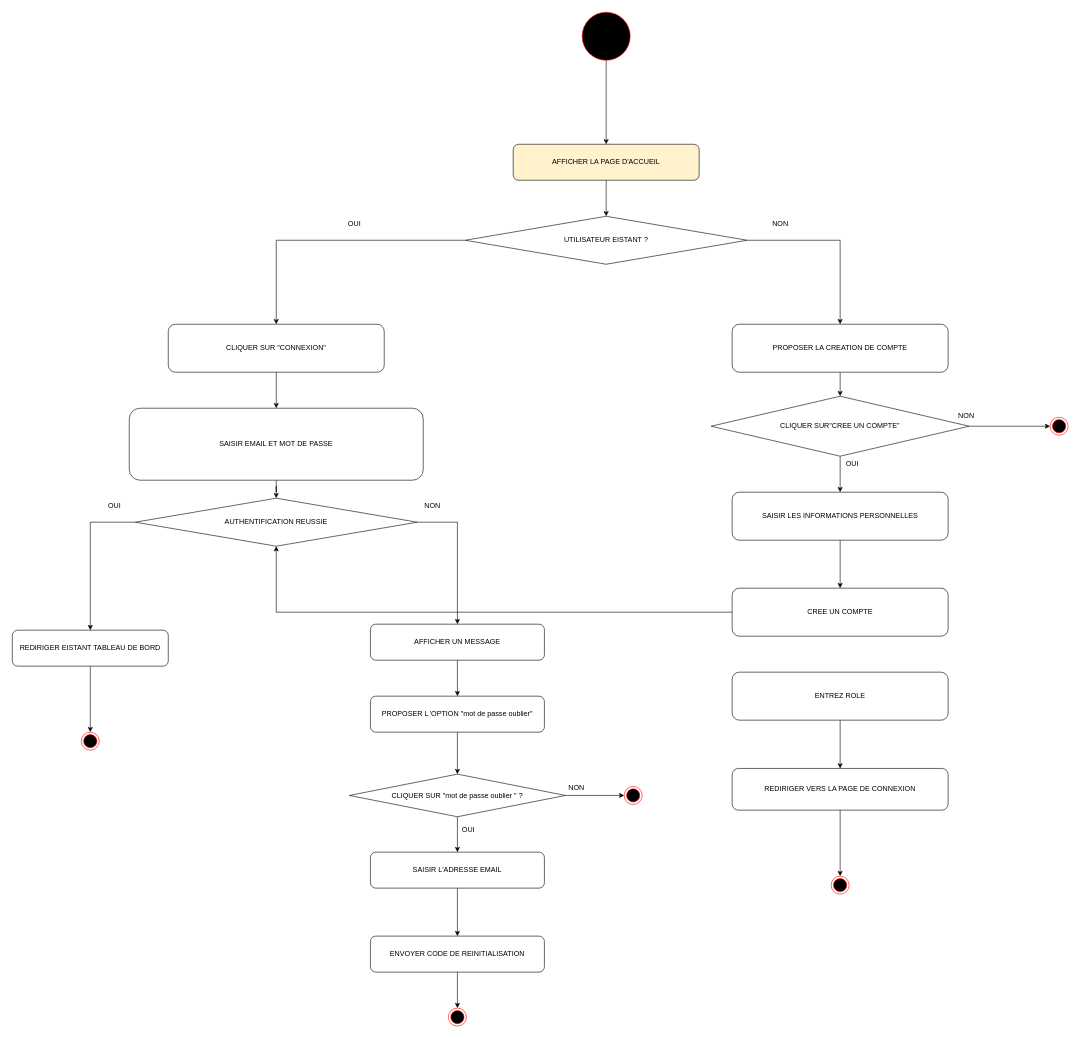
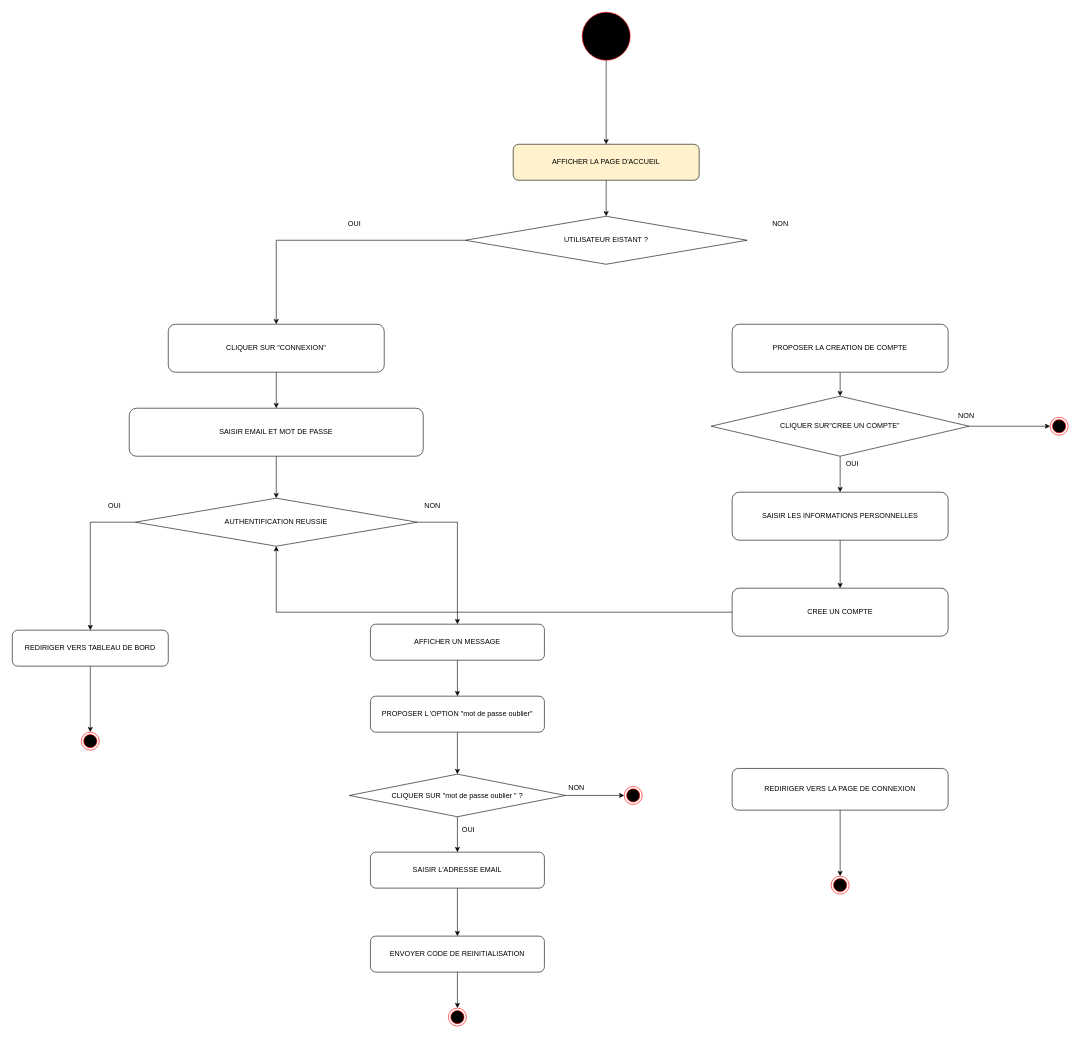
  <mxCell id="0" />
  <mxCell id="1" parent="0" />
  <mxCell id="2" value="" style="edgeStyle=orthogonalEdgeStyle;rounded=0;orthogonalLoop=1;jettySize=auto;html=1;" edge="1" parent="1" source="3" target="42"><mxGeometry relative="1" as="geometry" /></mxCell>
  <mxCell id="3" value="PROPOSER L&lt;span style=&quot;white-space: pre;&quot;&gt;&#09;&lt;/span&gt;'OPTION &quot;mot de passe oublier&quot;" style="rounded=1;whiteSpace=wrap;html=1;" vertex="1" parent="1"><mxGeometry x="617" y="1160" width="290" height="60" as="geometry" /></mxCell>
  <mxCell id="4" value="" style="edgeStyle=orthogonalEdgeStyle;rounded=0;orthogonalLoop=1;jettySize=auto;html=1;" edge="1" parent="1" source="5" target="20"><mxGeometry relative="1" as="geometry" /></mxCell>
- <mxCell id="5" value="SAISIR EMAIL ET MOT DE PASSE" style="rounded=1;whiteSpace=wrap;html=1;" vertex="1" parent="1"><mxGeometry x="215" y="680" width="490" height="120" as="geometry" /></mxCell>
+ <mxCell id="5" value="SAISIR EMAIL ET MOT DE PASSE" style="rounded=1;whiteSpace=wrap;html=1;" vertex="1" parent="1"><mxGeometry x="215" y="680" width="490" height="80" as="geometry" /></mxCell>
  <mxCell id="6" value="" style="edgeStyle=orthogonalEdgeStyle;rounded=0;orthogonalLoop=1;jettySize=auto;html=1;" edge="1" parent="1" source="7"><mxGeometry relative="1" as="geometry"><mxPoint x="150" y="1220" as="targetPoint" /></mxGeometry></mxCell>
- <mxCell id="7" value="REDIRIGER EISTANT TABLEAU DE BORD" style="rounded=1;whiteSpace=wrap;html=1;" vertex="1" parent="1"><mxGeometry x="20" y="1050" width="260" height="60" as="geometry" /></mxCell>
+ <mxCell id="7" value="REDIRIGER VERS TABLEAU DE BORD" style="rounded=1;whiteSpace=wrap;html=1;" vertex="1" parent="1"><mxGeometry x="20" y="1050" width="260" height="60" as="geometry" /></mxCell>
  <mxCell id="8" value="" style="edgeStyle=orthogonalEdgeStyle;rounded=0;orthogonalLoop=1;jettySize=auto;html=1;" edge="1" parent="1" source="9" target="5"><mxGeometry relative="1" as="geometry" /></mxCell>
  <mxCell id="9" value="CLIQUER SUR &quot;CONNEXION&quot;" style="rounded=1;whiteSpace=wrap;html=1;" vertex="1" parent="1"><mxGeometry x="280" y="540" width="360" height="80" as="geometry" /></mxCell>
  <mxCell id="10" value="" style="edgeStyle=orthogonalEdgeStyle;rounded=0;orthogonalLoop=1;jettySize=auto;html=1;" edge="1" parent="1" source="11" target="24"><mxGeometry relative="1" as="geometry" /></mxCell>
  <mxCell id="11" value="AFFICHER LA PAGE D'ACCUEIL" style="rounded=1;whiteSpace=wrap;html=1;fillColor=#fff2cc;" vertex="1" parent="1"><mxGeometry x="855" y="240" width="310" height="60" as="geometry" /></mxCell>
  <mxCell id="12" value="" style="edgeStyle=orthogonalEdgeStyle;rounded=0;orthogonalLoop=1;jettySize=auto;html=1;" edge="1" parent="1" source="13" target="49"><mxGeometry relative="1" as="geometry" /></mxCell>
  <mxCell id="13" value="ENVOYER CODE DE REINITIALISATION" style="rounded=1;whiteSpace=wrap;html=1;" vertex="1" parent="1"><mxGeometry x="617" y="1560" width="290" height="60" as="geometry" /></mxCell>
  <mxCell id="14" value="" style="edgeStyle=orthogonalEdgeStyle;rounded=0;orthogonalLoop=1;jettySize=auto;html=1;" edge="1" parent="1" source="15" target="3"><mxGeometry relative="1" as="geometry" /></mxCell>
  <mxCell id="15" value="AFFICHER UN MESSAGE" style="rounded=1;whiteSpace=wrap;html=1;" vertex="1" parent="1"><mxGeometry x="617" y="1040" width="290" height="60" as="geometry" /></mxCell>
  <mxCell id="16" value="" style="edgeStyle=orthogonalEdgeStyle;rounded=0;orthogonalLoop=1;jettySize=auto;html=1;" edge="1" parent="1" source="17" target="13"><mxGeometry relative="1" as="geometry" /></mxCell>
  <mxCell id="17" value="SAISIR L'ADRESSE EMAIL" style="rounded=1;whiteSpace=wrap;html=1;" vertex="1" parent="1"><mxGeometry x="617" y="1420" width="290" height="60" as="geometry" /></mxCell>
  <mxCell id="18" style="edgeStyle=orthogonalEdgeStyle;rounded=0;orthogonalLoop=1;jettySize=auto;html=1;exitX=0;exitY=0.5;exitDx=0;exitDy=0;entryX=0.5;entryY=0;entryDx=0;entryDy=0;" edge="1" parent="1" source="20" target="7"><mxGeometry relative="1" as="geometry" /></mxCell>
  <mxCell id="19" style="edgeStyle=orthogonalEdgeStyle;rounded=0;orthogonalLoop=1;jettySize=auto;html=1;exitX=1;exitY=0.5;exitDx=0;exitDy=0;entryX=0.5;entryY=0;entryDx=0;entryDy=0;" edge="1" parent="1" source="20" target="15"><mxGeometry relative="1" as="geometry" /></mxCell>
  <mxCell id="20" value="AUTHENTIFICATION REUSSIE" style="rhombus;whiteSpace=wrap;html=1;" vertex="1" parent="1"><mxGeometry x="225" y="830" width="470" height="80" as="geometry" /></mxCell>
  <mxCell id="21" value="" style="ellipse;html=1;shape=endState;fillColor=#000000;strokeColor=#ff0000;" vertex="1" parent="1"><mxGeometry x="135" y="1220" width="30" height="30" as="geometry" /></mxCell>
  <mxCell id="22" style="edgeStyle=orthogonalEdgeStyle;rounded=0;orthogonalLoop=1;jettySize=auto;html=1;entryX=0.5;entryY=0;entryDx=0;entryDy=0;" edge="1" parent="1" source="24" target="9"><mxGeometry relative="1" as="geometry" /></mxCell>
- <mxCell id="23" style="edgeStyle=orthogonalEdgeStyle;rounded=0;orthogonalLoop=1;jettySize=auto;html=1;exitX=1;exitY=0.5;exitDx=0;exitDy=0;entryX=0.5;entryY=0;entryDx=0;entryDy=0;" edge="1" parent="1" source="24" target="26"><mxGeometry relative="1" as="geometry"><mxPoint x="1409" y="550" as="targetPoint" /></mxGeometry></mxCell>
  <mxCell id="24" value="UTILISATEUR EISTANT ?" style="rhombus;whiteSpace=wrap;html=1;" vertex="1" parent="1"><mxGeometry x="775" y="360" width="470" height="80" as="geometry" /></mxCell>
  <mxCell id="25" value="" style="edgeStyle=orthogonalEdgeStyle;rounded=0;orthogonalLoop=1;jettySize=auto;html=1;" edge="1" parent="1" source="26" target="35"><mxGeometry relative="1" as="geometry" /></mxCell>
  <mxCell id="26" value="PROPOSER LA CREATION DE COMPTE" style="rounded=1;whiteSpace=wrap;html=1;" vertex="1" parent="1"><mxGeometry x="1220" y="540" width="360" height="80" as="geometry" /></mxCell>
  <mxCell id="27" value="" style="edgeStyle=orthogonalEdgeStyle;rounded=0;orthogonalLoop=1;jettySize=auto;html=1;" edge="1" parent="1" source="28" target="32"><mxGeometry relative="1" as="geometry" /></mxCell>
  <mxCell id="28" value="SAISIR LES INFORMATIONS PERSONNELLES" style="rounded=1;whiteSpace=wrap;html=1;" vertex="1" parent="1"><mxGeometry x="1220" y="820" width="360" height="80" as="geometry" /></mxCell>
- <mxCell id="29" value="" style="edgeStyle=orthogonalEdgeStyle;rounded=0;orthogonalLoop=1;jettySize=auto;html=1;" edge="1" parent="1" source="30" target="54"><mxGeometry relative="1" as="geometry" /></mxCell>
- <mxCell id="30" value="ENTREZ ROLE" style="rounded=1;whiteSpace=wrap;html=1;" vertex="1" parent="1"><mxGeometry x="1220" y="1120" width="360" height="80" as="geometry" /></mxCell>
  <mxCell id="31" value="" style="edgeStyle=orthogonalEdgeStyle;rounded=0;orthogonalLoop=1;jettySize=auto;html=1;" edge="1" parent="1" source="32" target="20"><mxGeometry relative="1" as="geometry" /></mxCell>
  <mxCell id="32" value="CREE UN COMPTE" style="rounded=1;whiteSpace=wrap;html=1;" vertex="1" parent="1"><mxGeometry x="1220" y="980" width="360" height="80" as="geometry" /></mxCell>
  <mxCell id="33" style="edgeStyle=orthogonalEdgeStyle;rounded=0;orthogonalLoop=1;jettySize=auto;html=1;entryX=0;entryY=0.5;entryDx=0;entryDy=0;" edge="1" parent="1" source="35" target="39"><mxGeometry relative="1" as="geometry" /></mxCell>
  <mxCell id="34" value="" style="edgeStyle=orthogonalEdgeStyle;rounded=0;orthogonalLoop=1;jettySize=auto;html=1;" edge="1" parent="1" source="35" target="28"><mxGeometry relative="1" as="geometry" /></mxCell>
  <mxCell id="35" value="CLIQUER SUR&quot;CREE UN COMPTE&quot;" style="rhombus;whiteSpace=wrap;html=1;" vertex="1" parent="1"><mxGeometry x="1185" y="660" width="430" height="100" as="geometry" /></mxCell>
  <mxCell id="36" value="" style="ellipse;html=1;shape=endState;fillColor=#000000;strokeColor=#ff0000;" vertex="1" parent="1"><mxGeometry x="1385" y="1460" width="30" height="30" as="geometry" /></mxCell>
  <mxCell id="37" style="edgeStyle=orthogonalEdgeStyle;rounded=0;orthogonalLoop=1;jettySize=auto;html=1;entryX=0.5;entryY=0;entryDx=0;entryDy=0;" edge="1" parent="1" source="38" target="11"><mxGeometry relative="1" as="geometry" /></mxCell>
  <mxCell id="38" value="" style="ellipse;whiteSpace=wrap;html=1;fillColor=#000000;strokeColor=#ff0000;" vertex="1" parent="1"><mxGeometry x="970" y="20" width="80" height="80" as="geometry" /></mxCell>
  <mxCell id="39" value="" style="ellipse;html=1;shape=endState;fillColor=#000000;strokeColor=#ff0000;" vertex="1" parent="1"><mxGeometry x="1750" y="695" width="30" height="30" as="geometry" /></mxCell>
  <mxCell id="40" value="" style="edgeStyle=orthogonalEdgeStyle;rounded=0;orthogonalLoop=1;jettySize=auto;html=1;" edge="1" parent="1" source="42" target="17"><mxGeometry relative="1" as="geometry" /></mxCell>
  <mxCell id="41" style="edgeStyle=orthogonalEdgeStyle;rounded=0;orthogonalLoop=1;jettySize=auto;html=1;entryX=0;entryY=0.5;entryDx=0;entryDy=0;" edge="1" parent="1" source="42" target="43"><mxGeometry relative="1" as="geometry" /></mxCell>
  <mxCell id="42" value="CLIQUER SUR &quot;mot de passe oublier &quot; ?" style="rhombus;whiteSpace=wrap;html=1;" vertex="1" parent="1"><mxGeometry x="582" y="1290" width="360" height="71" as="geometry" /></mxCell>
  <mxCell id="43" value="" style="ellipse;html=1;shape=endState;fillColor=#000000;strokeColor=#ff0000;" vertex="1" parent="1"><mxGeometry x="1040" y="1310.5" width="30" height="30" as="geometry" /></mxCell>
  <mxCell id="44" value="OUI" style="text;html=1;align=center;verticalAlign=middle;resizable=0;points=[];autosize=1;strokeColor=none;fillColor=none;" vertex="1" parent="1"><mxGeometry x="570" y="358" width="40" height="30" as="geometry" /></mxCell>
  <mxCell id="45" value="OUI" style="text;html=1;align=center;verticalAlign=middle;resizable=0;points=[];autosize=1;strokeColor=none;fillColor=none;" vertex="1" parent="1"><mxGeometry x="170" y="828" width="40" height="30" as="geometry" /></mxCell>
  <mxCell id="46" value="NON" style="text;html=1;align=center;verticalAlign=middle;resizable=0;points=[];autosize=1;strokeColor=none;fillColor=none;" vertex="1" parent="1"><mxGeometry x="695" y="828" width="50" height="30" as="geometry" /></mxCell>
  <mxCell id="47" value="NON" style="text;html=1;align=center;verticalAlign=middle;resizable=0;points=[];autosize=1;strokeColor=none;fillColor=none;" vertex="1" parent="1"><mxGeometry x="935" y="1298" width="50" height="30" as="geometry" /></mxCell>
  <mxCell id="48" value="OUI" style="text;html=1;align=center;verticalAlign=middle;resizable=0;points=[];autosize=1;strokeColor=none;fillColor=none;" vertex="1" parent="1"><mxGeometry x="760" y="1368" width="40" height="30" as="geometry" /></mxCell>
  <mxCell id="49" value="" style="ellipse;html=1;shape=endState;fillColor=#000000;strokeColor=#ff0000;" vertex="1" parent="1"><mxGeometry x="747" y="1680" width="30" height="30" as="geometry" /></mxCell>
  <mxCell id="50" value="NON" style="text;html=1;align=center;verticalAlign=middle;resizable=0;points=[];autosize=1;strokeColor=none;fillColor=none;" vertex="1" parent="1"><mxGeometry x="1275" y="358" width="50" height="30" as="geometry" /></mxCell>
  <mxCell id="51" value="NON" style="text;html=1;align=center;verticalAlign=middle;resizable=0;points=[];autosize=1;strokeColor=none;fillColor=none;" vertex="1" parent="1"><mxGeometry x="1585" y="678" width="50" height="30" as="geometry" /></mxCell>
  <mxCell id="52" value="OUI" style="text;html=1;align=center;verticalAlign=middle;resizable=0;points=[];autosize=1;strokeColor=none;fillColor=none;" vertex="1" parent="1"><mxGeometry x="1400" y="758" width="40" height="30" as="geometry" /></mxCell>
  <mxCell id="53" value="" style="edgeStyle=orthogonalEdgeStyle;rounded=0;orthogonalLoop=1;jettySize=auto;html=1;" edge="1" parent="1" source="54" target="36"><mxGeometry relative="1" as="geometry" /></mxCell>
  <mxCell id="54" value="REDIRIGER VERS LA PAGE DE CONNEXION" style="rounded=1;whiteSpace=wrap;html=1;" vertex="1" parent="1"><mxGeometry x="1220" y="1280.5" width="360" height="69.5" as="geometry" /></mxCell>
